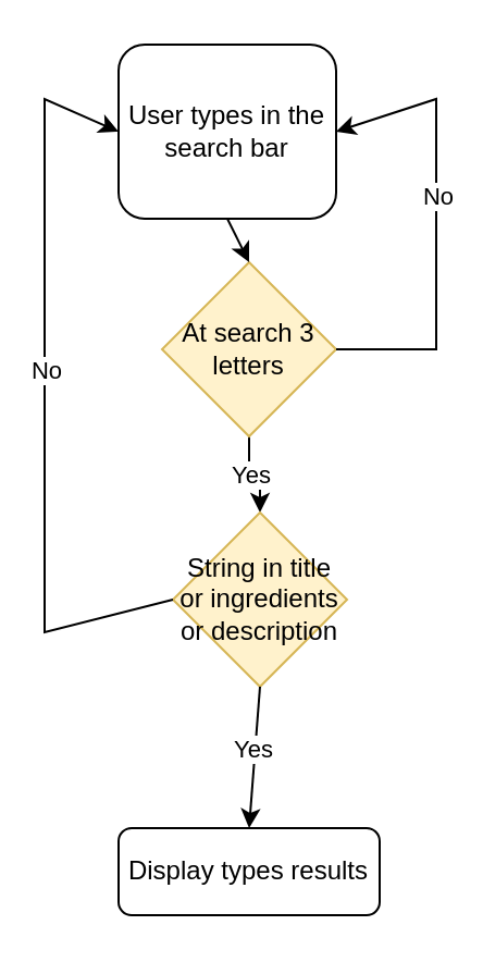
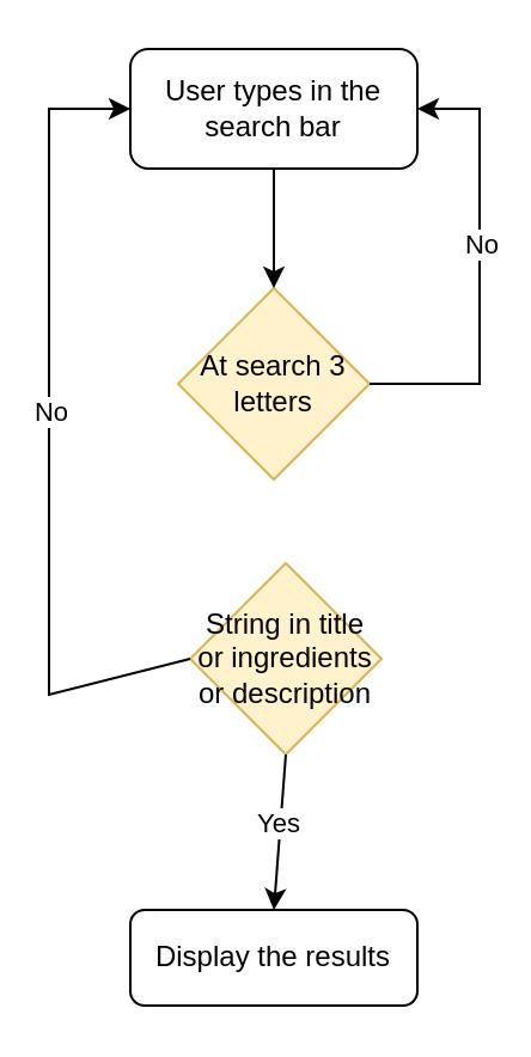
  <mxCell id="0" />
  <mxCell id="1" parent="0" />
- <mxCell id="2" value="User types in the search bar" style="rounded=1;whiteSpace=wrap;html=1;" vertex="1" parent="1"><mxGeometry x="54" y="20" width="100" height="80" as="geometry" /></mxCell>
- <mxCell id="3" value="" style="edgeStyle=orthogonalEdgeStyle;rounded=0;orthogonalLoop=1;jettySize=auto;html=1;" edge="1" parent="1" source="5" target="9"><mxGeometry relative="1" as="geometry" /></mxCell>
- <mxCell id="4" value="Yes" style="edgeLabel;html=1;align=center;verticalAlign=middle;resizable=0;points=[];" vertex="1" connectable="0" parent="3"><mxGeometry x="-0.153" relative="1" as="geometry"><mxPoint as="offset" /></mxGeometry></mxCell>
+ <mxCell id="2" value="User types in the search bar" style="rounded=1;whiteSpace=wrap;html=1;" vertex="1" parent="1"><mxGeometry x="54" y="20" width="120" height="50" as="geometry" /></mxCell>
  <mxCell id="5" value="At search 3 letters" style="rhombus;whiteSpace=wrap;html=1;fillColor=#fff2cc;strokeColor=#d6b656;" vertex="1" parent="1"><mxGeometry x="74" y="120" width="80" height="80" as="geometry" /></mxCell>
  <mxCell id="6" value="" style="endArrow=classic;html=1;rounded=0;exitX=0.5;exitY=1;exitDx=0;exitDy=0;entryX=0.5;entryY=0;entryDx=0;entryDy=0;" edge="1" parent="1" source="2" target="5"><mxGeometry width="50" height="50" relative="1" as="geometry"><mxPoint x="89" y="120" as="sourcePoint" /><mxPoint x="139" y="70" as="targetPoint" /></mxGeometry></mxCell>
  <mxCell id="7" value="" style="endArrow=classic;html=1;rounded=0;entryX=1;entryY=0.5;entryDx=0;entryDy=0;" edge="1" parent="1" target="2"><mxGeometry width="50" height="50" relative="1" as="geometry"><mxPoint x="154" y="160" as="sourcePoint" /><mxPoint x="204" y="110" as="targetPoint" /><Array as="points"><mxPoint x="200" y="160" /><mxPoint x="200" y="45" /></Array></mxGeometry></mxCell>
  <mxCell id="8" value="No" style="edgeLabel;html=1;align=center;verticalAlign=middle;resizable=0;points=[];" vertex="1" connectable="0" parent="7"><mxGeometry x="0.12" relative="1" as="geometry"><mxPoint as="offset" /></mxGeometry></mxCell>
  <mxCell id="9" value="String in title or ingredients or description" style="rhombus;whiteSpace=wrap;html=1;fillColor=#fff2cc;strokeColor=#d6b656;" vertex="1" parent="1"><mxGeometry x="79" y="235" width="80" height="80" as="geometry" /></mxCell>
  <mxCell id="10" value="" style="endArrow=classic;html=1;rounded=0;entryX=0;entryY=0.5;entryDx=0;entryDy=0;exitX=0;exitY=0.5;exitDx=0;exitDy=0;" edge="1" parent="1" source="9" target="2"><mxGeometry width="50" height="50" relative="1" as="geometry"><mxPoint x="20" y="290" as="sourcePoint" /><mxPoint x="-10" y="60" as="targetPoint" /><Array as="points"><mxPoint x="20" y="290" /><mxPoint x="20" y="45" /></Array></mxGeometry></mxCell>
  <mxCell id="11" value="No" style="edgeLabel;html=1;align=center;verticalAlign=middle;resizable=0;points=[];" vertex="1" connectable="0" parent="10"><mxGeometry x="0.055" relative="1" as="geometry"><mxPoint as="offset" /></mxGeometry></mxCell>
  <mxCell id="12" value="" style="endArrow=classic;html=1;rounded=0;exitX=0.5;exitY=1;exitDx=0;exitDy=0;" edge="1" parent="1" source="9"><mxGeometry width="50" height="50" relative="1" as="geometry"><mxPoint x="40" y="370" as="sourcePoint" /><mxPoint x="114" y="380" as="targetPoint" /></mxGeometry></mxCell>
  <mxCell id="13" value="Yes" style="edgeLabel;html=1;align=center;verticalAlign=middle;resizable=0;points=[];" vertex="1" connectable="0" parent="12"><mxGeometry x="-0.116" y="-1" relative="1" as="geometry"><mxPoint as="offset" /></mxGeometry></mxCell>
- <mxCell id="14" value="Display types results" style="rounded=1;whiteSpace=wrap;html=1;" vertex="1" parent="1"><mxGeometry x="54" y="380" width="120" height="40" as="geometry" /></mxCell>
+ <mxCell id="14" value="Display the results" style="rounded=1;whiteSpace=wrap;html=1;" vertex="1" parent="1"><mxGeometry x="54" y="380" width="120" height="40" as="geometry" /></mxCell>
